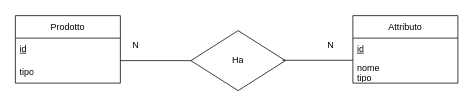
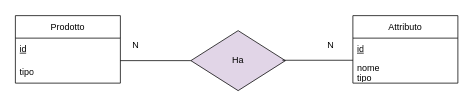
  <mxCell id="0" />
  <mxCell id="1" parent="0" />
  <mxCell id="2" value="Prodotto" style="swimlane;fontStyle=0;childLayout=stackLayout;horizontal=1;startSize=30;horizontalStack=0;resizeParent=1;resizeParentMax=0;resizeLast=0;collapsible=1;marginBottom=0;whiteSpace=wrap;html=1;" vertex="1" parent="1"><mxGeometry x="20" y="20" width="140" height="90" as="geometry" /></mxCell>
  <mxCell id="3" value="" style="endArrow=none;html=1;rounded=0;entryX=0;entryY=0.5;entryDx=0;entryDy=0;" edge="1" parent="2" target="9"><mxGeometry width="50" height="50" relative="1" as="geometry"><mxPoint x="140" y="60" as="sourcePoint" /><mxPoint x="190" y="10" as="targetPoint" /></mxGeometry></mxCell>
  <mxCell id="4" value="&lt;u&gt;id&lt;/u&gt;" style="text;strokeColor=none;fillColor=none;align=left;verticalAlign=middle;spacingLeft=4;spacingRight=4;overflow=hidden;points=[[0,0.5],[1,0.5]];portConstraint=eastwest;rotatable=0;whiteSpace=wrap;html=1;" vertex="1" parent="2"><mxGeometry y="30" width="140" height="30" as="geometry" /></mxCell>
  <mxCell id="5" value="tipo" style="text;strokeColor=none;fillColor=none;align=left;verticalAlign=middle;spacingLeft=4;spacingRight=4;overflow=hidden;points=[[0,0.5],[1,0.5]];portConstraint=eastwest;rotatable=0;whiteSpace=wrap;html=1;" vertex="1" parent="2"><mxGeometry y="60" width="140" height="30" as="geometry" /></mxCell>
  <mxCell id="6" value="Attributo" style="swimlane;fontStyle=0;childLayout=stackLayout;horizontal=1;startSize=30;horizontalStack=0;resizeParent=1;resizeParentMax=0;resizeLast=0;collapsible=1;marginBottom=0;whiteSpace=wrap;html=1;" vertex="1" parent="1"><mxGeometry x="470" y="20" width="140" height="90" as="geometry" /></mxCell>
  <mxCell id="7" value="&lt;u&gt;id&lt;/u&gt;" style="text;strokeColor=none;fillColor=none;align=left;verticalAlign=middle;spacingLeft=4;spacingRight=4;overflow=hidden;points=[[0,0.5],[1,0.5]];portConstraint=eastwest;rotatable=0;whiteSpace=wrap;html=1;" vertex="1" parent="6"><mxGeometry y="30" width="140" height="30" as="geometry" /></mxCell>
  <mxCell id="8" value="&lt;div&gt;nome&lt;/div&gt;&lt;div&gt;tipo&lt;br&gt;&lt;/div&gt;" style="text;strokeColor=none;fillColor=none;align=left;verticalAlign=middle;spacingLeft=4;spacingRight=4;overflow=hidden;points=[[0,0.5],[1,0.5]];portConstraint=eastwest;rotatable=0;whiteSpace=wrap;html=1;" vertex="1" parent="6"><mxGeometry y="60" width="140" height="30" as="geometry" /></mxCell>
- <mxCell id="9" value="Ha" style="rhombus;whiteSpace=wrap;html=1;" vertex="1" parent="1"><mxGeometry x="254" y="40" width="126" height="80" as="geometry" /></mxCell>
+ <mxCell id="9" value="Ha" style="rhombus;whiteSpace=wrap;html=1;fillColor=#e1d5e7;" vertex="1" parent="1"><mxGeometry x="254" y="40" width="126" height="80" as="geometry" /></mxCell>
  <mxCell id="10" value="" style="endArrow=none;html=1;rounded=0;entryX=0;entryY=0.5;entryDx=0;entryDy=0;" edge="1" parent="1"><mxGeometry width="50" height="50" relative="1" as="geometry"><mxPoint x="376" y="79.5" as="sourcePoint" /><mxPoint x="470" y="79.5" as="targetPoint" /></mxGeometry></mxCell>
  <mxCell id="11" value="N" style="text;html=1;align=center;verticalAlign=middle;resizable=0;points=[];autosize=1;strokeColor=none;fillColor=none;" vertex="1" parent="1"><mxGeometry x="165" y="45" width="30" height="30" as="geometry" /></mxCell>
  <mxCell id="12" value="N" style="text;html=1;align=center;verticalAlign=middle;resizable=0;points=[];autosize=1;strokeColor=none;fillColor=none;" vertex="1" parent="1"><mxGeometry x="425" y="45" width="30" height="30" as="geometry" /></mxCell>
